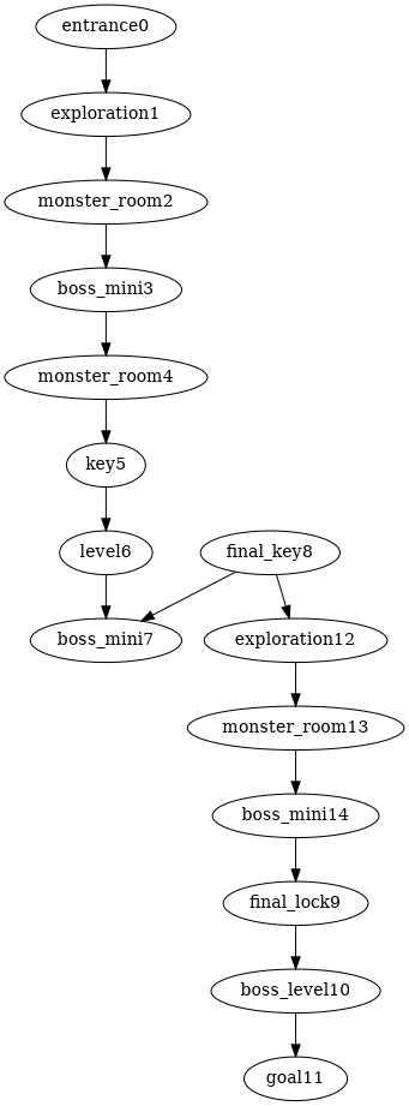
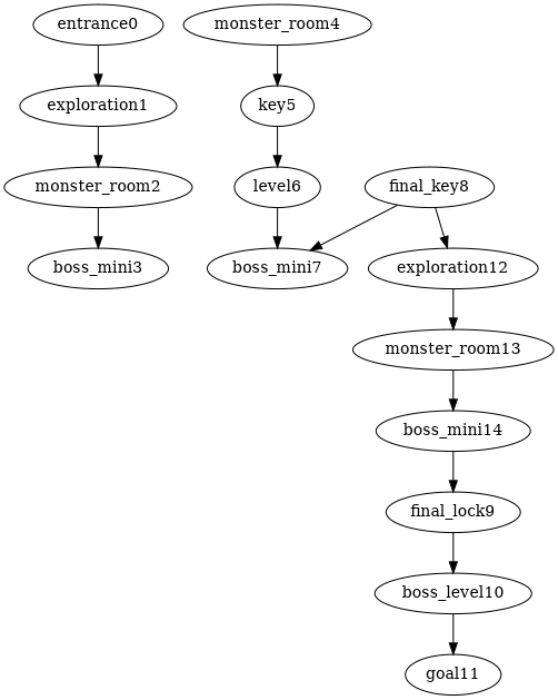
  digraph {
    entrance0
    exploration1
    monster_room2
    boss_mini3
    monster_room4
    key5
    n7 [label=level6]
    boss_mini7
    final_key8
    exploration12
    monster_room13
    boss_mini14
    final_lock9
    boss_level10
    goal11
    entrance0 -> exploration1
    exploration1 -> monster_room2
    monster_room2 -> boss_mini3
-   boss_mini3 -> monster_room4
    monster_room4 -> key5
    key5 -> n7
    n7 -> boss_mini7
    final_key8 -> boss_mini7
    final_key8 -> exploration12
    exploration12 -> monster_room13
    monster_room13 -> boss_mini14
    boss_mini14 -> final_lock9
    final_lock9 -> boss_level10
    boss_level10 -> goal11
  }
